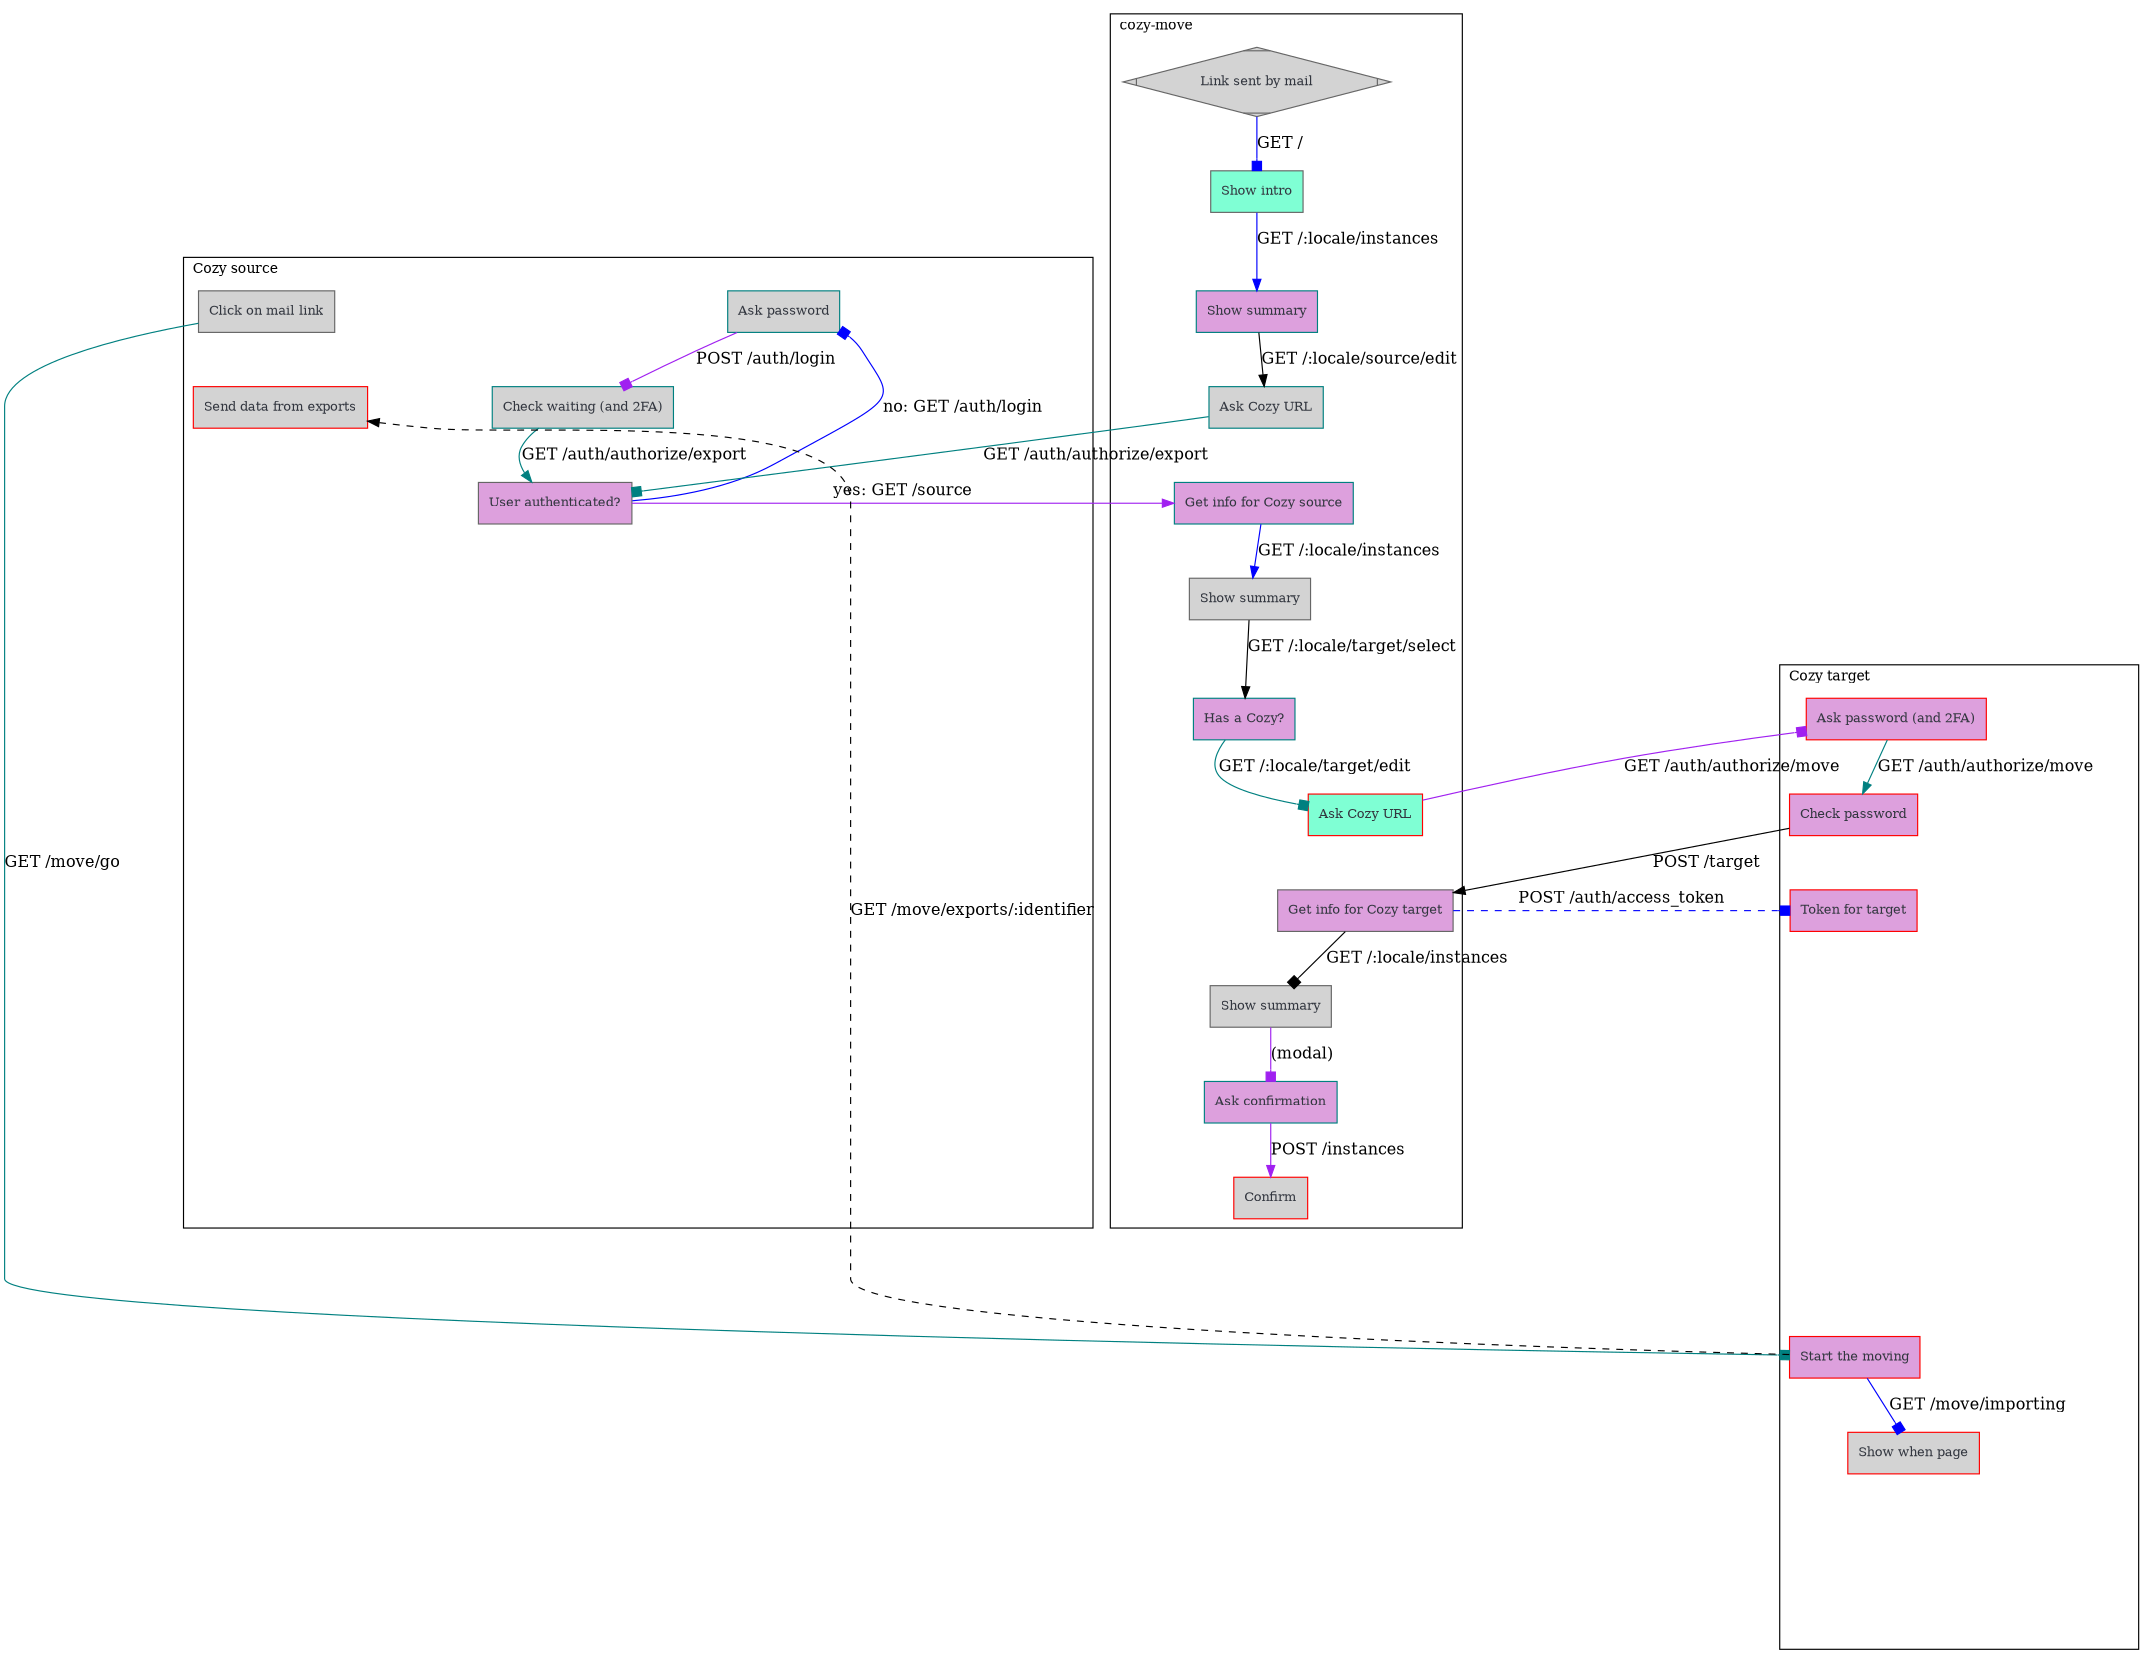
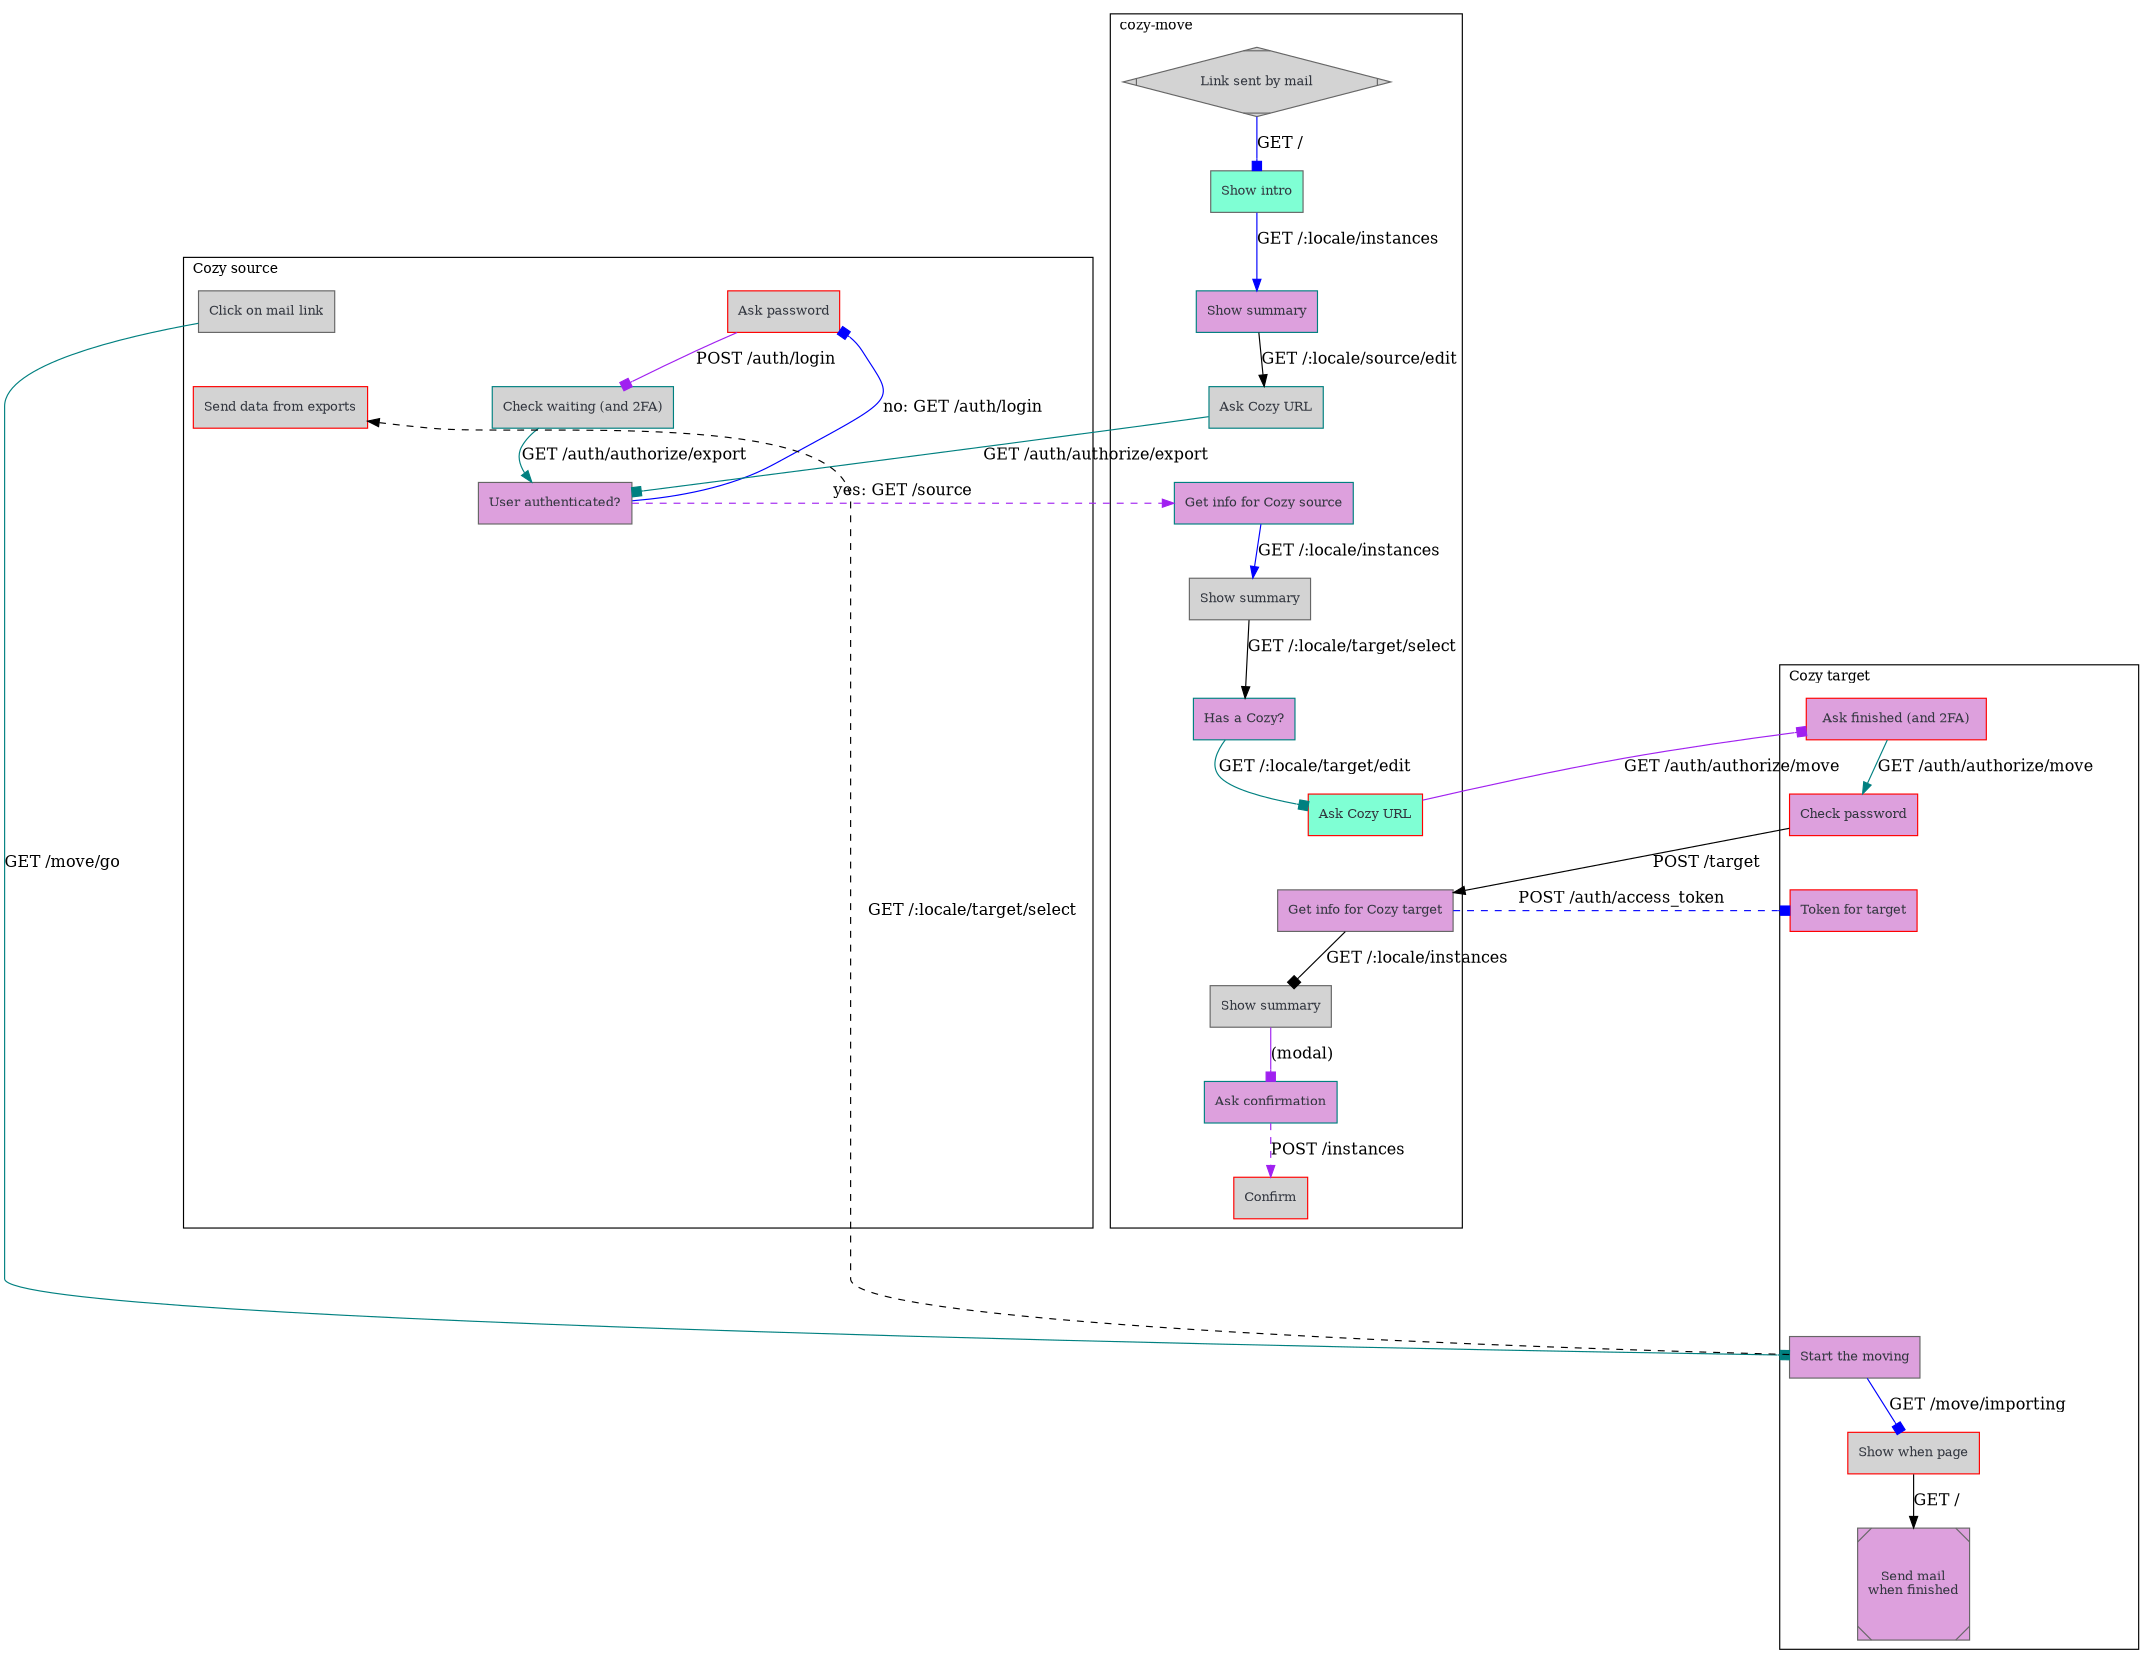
  digraph {
    fontname="DejaVu Serif"
    nodesep=1.5
    ranksep=0.45
    splines=true
    node [color="#297EF2" fontcolor="#32363F" fontname="DejaVu Serif" fontsize=11 margin=0.12 shape=box style=filled]
    edge [color="#32363F" fontname="DejaVu Serif"]
-   n1 [color=teal fillcolor=lightgrey label="Ask password"]
+   n1 [color=red fillcolor=lightgrey label="Ask password"]
    n2 [color=gray40 fillcolor=plum label="User authenticated?"]
    n3 [color=teal fillcolor=lightgrey label="Check waiting (and 2FA)"]
    n4 [color=gray40 fillcolor=lightgrey label="Click on mail link"]
    n5 [color=red fillcolor=lightgrey label="Send data from exports"]
    s_fake_1 [style=invis]
    s_fake_2 [style=invis]
    s_fake_3 [style=invis]
    s_fake_4 [style=invis]
    s_fake_5 [style=invis]
    s_fake_6 [style=invis]
    s_fake_7 [style=invis]
    n13 [color=teal fillcolor=lightgrey label="Ask Cozy URL"]
    n14 [color=gray40 fillcolor=lightgrey label="Link sent by mail" shape=Mdiamond]
    n15 [color=teal fillcolor=plum label="Show summary"]
    n16 [color=teal fillcolor=plum label="Get info for Cozy source"]
    n17 [color=gray40 fillcolor=aquamarine label="Show intro"]
    n18 [color=gray40 fillcolor=lightgrey label="Show summary"]
    n19 [color=teal fillcolor=plum label="Has a Cozy?"]
    n20 [color=red fillcolor=aquamarine label="Ask Cozy URL"]
    n21 [color=gray40 fillcolor=plum label="Get info for Cozy target"]
    n22 [color=gray40 fillcolor=lightgrey label="Show summary"]
    n23 [color=teal fillcolor=plum label="Ask confirmation"]
    n24 [color=red fillcolor=lightgrey label=Confirm]
-   n25 [color=red fillcolor=plum label="Ask password (and 2FA)"]
+   n25 [color=red fillcolor=plum label="Ask finished (and 2FA)"]
    n26 [color=red fillcolor=plum label="Check password"]
    n27 [color=red fillcolor=plum label="Token for target"]
-   n28 [color=red fillcolor=plum label="Start the moving"]
+   n28 [color=gray40 fillcolor=plum label="Start the moving"]
    n29 [color=red fillcolor=lightgrey label="Show when page"]
+   n30 [color=gray40 fillcolor=plum label="Send mail\nwhen finished" shape=Msquare]
    t_fake_1 [style=invis]
    t_fake_2 [style=invis]
    t_fake_3 [style=invis]
    t_fake_4 [style=invis]
    subgraph cluster_1 {
      fontsize=12
      label="Cozy source"
      labeljust=l
      rankdir=TB
      n1
      n2
      n3
      n4
      n5
      s_fake_1
      s_fake_2
      s_fake_3
      s_fake_4
      s_fake_5
      s_fake_6
      s_fake_7
    }
    subgraph cluster_2 {
      fontsize=12
      label="cozy-move"
      labeljust=l
      n13
      n14
      n15
      n16
      n17
      n18
      n19
      n20
      n21
      n22
      n23
      n24
    }
    subgraph cluster_3 {
      fontsize=12
      label="Cozy target"
      labeljust=l
      n25
      n26
      n27
      n28
      n29
+     n30
      t_fake_1
      t_fake_2
      t_fake_3
      t_fake_4
    }
    n1 -> n3 [arrowhead=box color=purple label="POST /auth/login"]
    n1 -> n13 [style=invis]
    n2 -> n1 [arrowhead=box color=blue constraint=false label="no: GET /auth/login"]
    n2 -> s_fake_1 [style=invis]
-   n2 -> n16 [arrowhead=normal color=purple label="yes: GET /source"]
+   n2 -> n16 [arrowhead=normal color=purple label="yes: GET /source" style=dashed]
    n3 -> n2 [arrowhead=normal color=teal label="GET /auth/authorize/export"]
    n4 -> n5 [style=invis]
    n4 -> n28 [arrowhead=box color=teal label="GET /move/go"]
    s_fake_1 -> s_fake_2 [style=invis]
    s_fake_2 -> s_fake_3 [style=invis]
    s_fake_3 -> s_fake_4 [style=invis]
    s_fake_4 -> s_fake_5 [style=invis]
    s_fake_5 -> s_fake_6 [style=invis]
    s_fake_6 -> s_fake_7 [style=invis]
    n13 -> n2 [arrowhead=box color=teal label="GET /auth/authorize/export"]
    n13 -> n16 [style=invis]
    n14 -> n17 [arrowhead=box color=blue label="GET /"]
    n15 -> n13 [arrowhead=normal color=black label="GET /:locale/source/edit"]
    n16 -> n18 [arrowhead=normal color=blue label="GET /:locale/instances"]
    n17 -> n15 [arrowhead=normal color=blue label="GET /:locale/instances"]
    n18 -> n19 [arrowhead=normal color=black label="GET /:locale/target/select"]
    n19 -> n20 [arrowhead=box color=teal label="GET /:locale/target/edit"]
    n20 -> n21 [style=invis]
    n20 -> n25 [arrowhead=box color=purple label="GET /auth/authorize/move"]
    n21 -> n22 [arrowhead=box color=black label="GET /:locale/instances"]
    n21 -> n27 [arrowhead=box color=blue label="POST /auth/access_token" style=dashed]
    n22 -> n23 [arrowhead=box color=purple label="(modal)"]
-   n23 -> n24 [arrowhead=normal color=purple label="POST /instances"]
+   n23 -> n24 [arrowhead=normal color=purple label="POST /instances" style=dashed]
    n25 -> n26 [arrowhead=normal color=teal label="GET /auth/authorize/move"]
    n26 -> n21 [arrowhead=normal color=black label="POST /target"]
    n26 -> n27 [style=invis]
    n27 -> t_fake_1 [style=invis]
-   n28 -> n5 [arrowhead=normal color=black label="GET /move/exports/:identifier" style=dashed]
+   n28 -> n5 [arrowhead=normal color=black label="GET /:locale/target/select" style=dashed]
    n28 -> n29 [arrowhead=box color=blue label="GET /move/importing"]
+   n29 -> n30 [arrowhead=normal color=black label="GET /"]
    t_fake_1 -> t_fake_2 [style=invis]
    t_fake_2 -> t_fake_3 [style=invis]
    t_fake_3 -> t_fake_4 [style=invis]
    t_fake_4 -> n28 [style=invis]
  }
